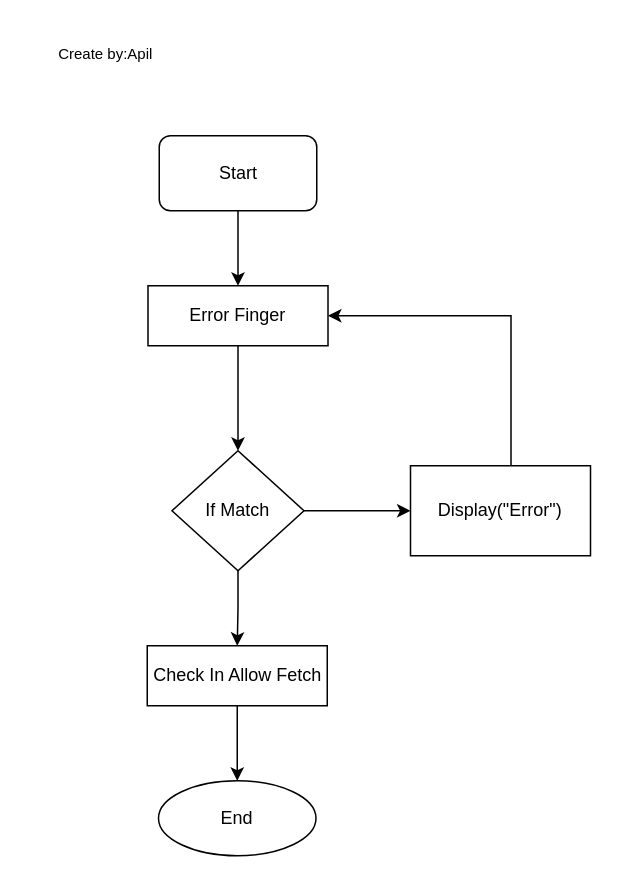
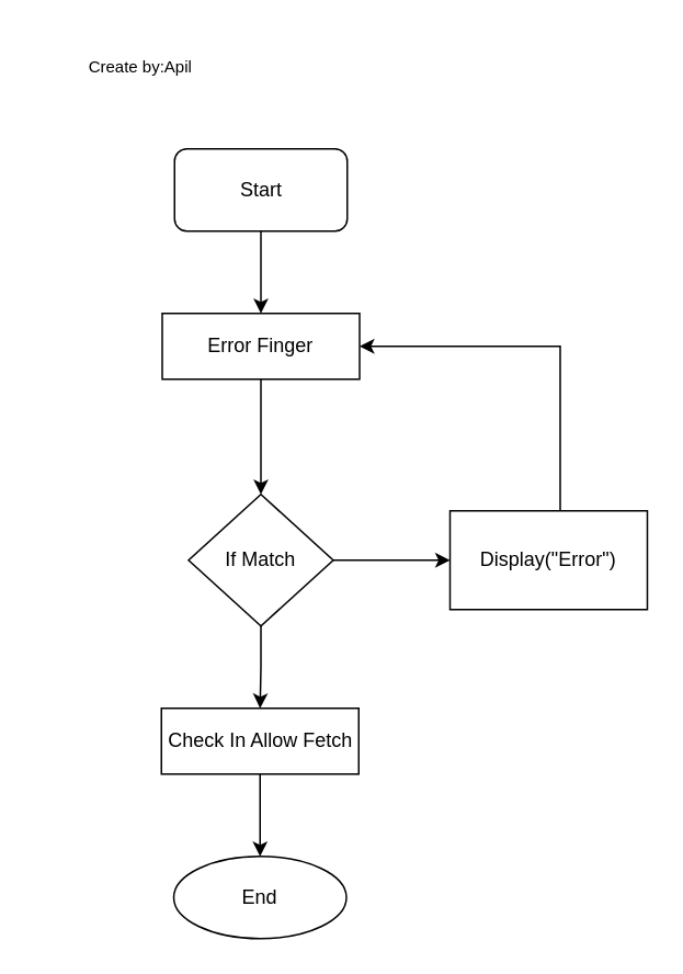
  <mxCell id="0" />
  <mxCell id="1" parent="0" />
  <mxCell id="2" style="edgeStyle=orthogonalEdgeStyle;rounded=0;orthogonalLoop=1;jettySize=auto;html=1;" edge="1" parent="1" source="3" target="9"><mxGeometry relative="1" as="geometry" /></mxCell>
  <mxCell id="3" value="Error Finger" style="rounded=0;whiteSpace=wrap;html=1;" vertex="1" parent="1"><mxGeometry x="98" y="190" width="120" height="40" as="geometry" /></mxCell>
  <mxCell id="4" style="edgeStyle=orthogonalEdgeStyle;rounded=0;orthogonalLoop=1;jettySize=auto;html=1;entryX=0.5;entryY=0;entryDx=0;entryDy=0;" edge="1" parent="1" source="5" target="6"><mxGeometry relative="1" as="geometry"><mxPoint x="165" y="470" as="targetPoint" /></mxGeometry></mxCell>
  <mxCell id="5" value="Check In Allow Fetch" style="rounded=0;whiteSpace=wrap;html=1;" vertex="1" parent="1"><mxGeometry x="97.5" y="430" width="120" height="40" as="geometry" /></mxCell>
  <mxCell id="6" value="End" style="ellipse;whiteSpace=wrap;html=1;" vertex="1" parent="1"><mxGeometry x="105" y="520" width="105" height="50" as="geometry" /></mxCell>
  <mxCell id="7" value="" style="edgeStyle=orthogonalEdgeStyle;rounded=0;orthogonalLoop=1;jettySize=auto;html=1;" edge="1" parent="1" source="9" target="11"><mxGeometry relative="1" as="geometry" /></mxCell>
  <mxCell id="8" style="edgeStyle=orthogonalEdgeStyle;rounded=0;orthogonalLoop=1;jettySize=auto;html=1;entryX=0.5;entryY=0;entryDx=0;entryDy=0;" edge="1" parent="1" source="9" target="5"><mxGeometry relative="1" as="geometry" /></mxCell>
  <mxCell id="9" value="If Match" style="rhombus;whiteSpace=wrap;html=1;" vertex="1" parent="1"><mxGeometry x="114" y="300" width="88" height="80" as="geometry" /></mxCell>
  <mxCell id="10" style="edgeStyle=orthogonalEdgeStyle;rounded=0;orthogonalLoop=1;jettySize=auto;html=1;entryX=1;entryY=0.5;entryDx=0;entryDy=0;" edge="1" parent="1" source="11" target="3"><mxGeometry relative="1" as="geometry"><Array as="points"><mxPoint x="340" y="210" /></Array></mxGeometry></mxCell>
  <mxCell id="11" value="Display(&quot;Error&quot;)" style="whiteSpace=wrap;html=1;" vertex="1" parent="1"><mxGeometry x="273" y="310" width="120" height="60" as="geometry" /></mxCell>
  <mxCell id="12" style="edgeStyle=orthogonalEdgeStyle;rounded=0;orthogonalLoop=1;jettySize=auto;html=1;entryX=0.5;entryY=0;entryDx=0;entryDy=0;" edge="1" parent="1" source="13" target="3"><mxGeometry relative="1" as="geometry" /></mxCell>
  <mxCell id="13" value="Start" style="whiteSpace=wrap;html=1;rounded=1;" vertex="1" parent="1"><mxGeometry x="105.5" y="90" width="105" height="50" as="geometry" /></mxCell>
- <mxCell id="14" value="&lt;font style=&quot;font-size: 10px;&quot;&gt;Create by:Apil&lt;/font&gt;" style="text;html=1;strokeColor=none;fillColor=none;align=center;verticalAlign=middle;whiteSpace=wrap;rounded=0;fontSize=10;" vertex="1" parent="1"><mxGeometry x="20" y="20" width="100" height="30" as="geometry" /></mxCell>
+ <mxCell id="14" value="&lt;font style=&quot;font-size: 10px;&quot;&gt;Create by:Apil&lt;/font&gt;" style="text;html=1;strokeColor=none;fillColor=none;align=center;verticalAlign=middle;whiteSpace=wrap;rounded=0;fontSize=10;" vertex="1" parent="1"><mxGeometry x="35" y="25" width="100" height="30" as="geometry" /></mxCell>
